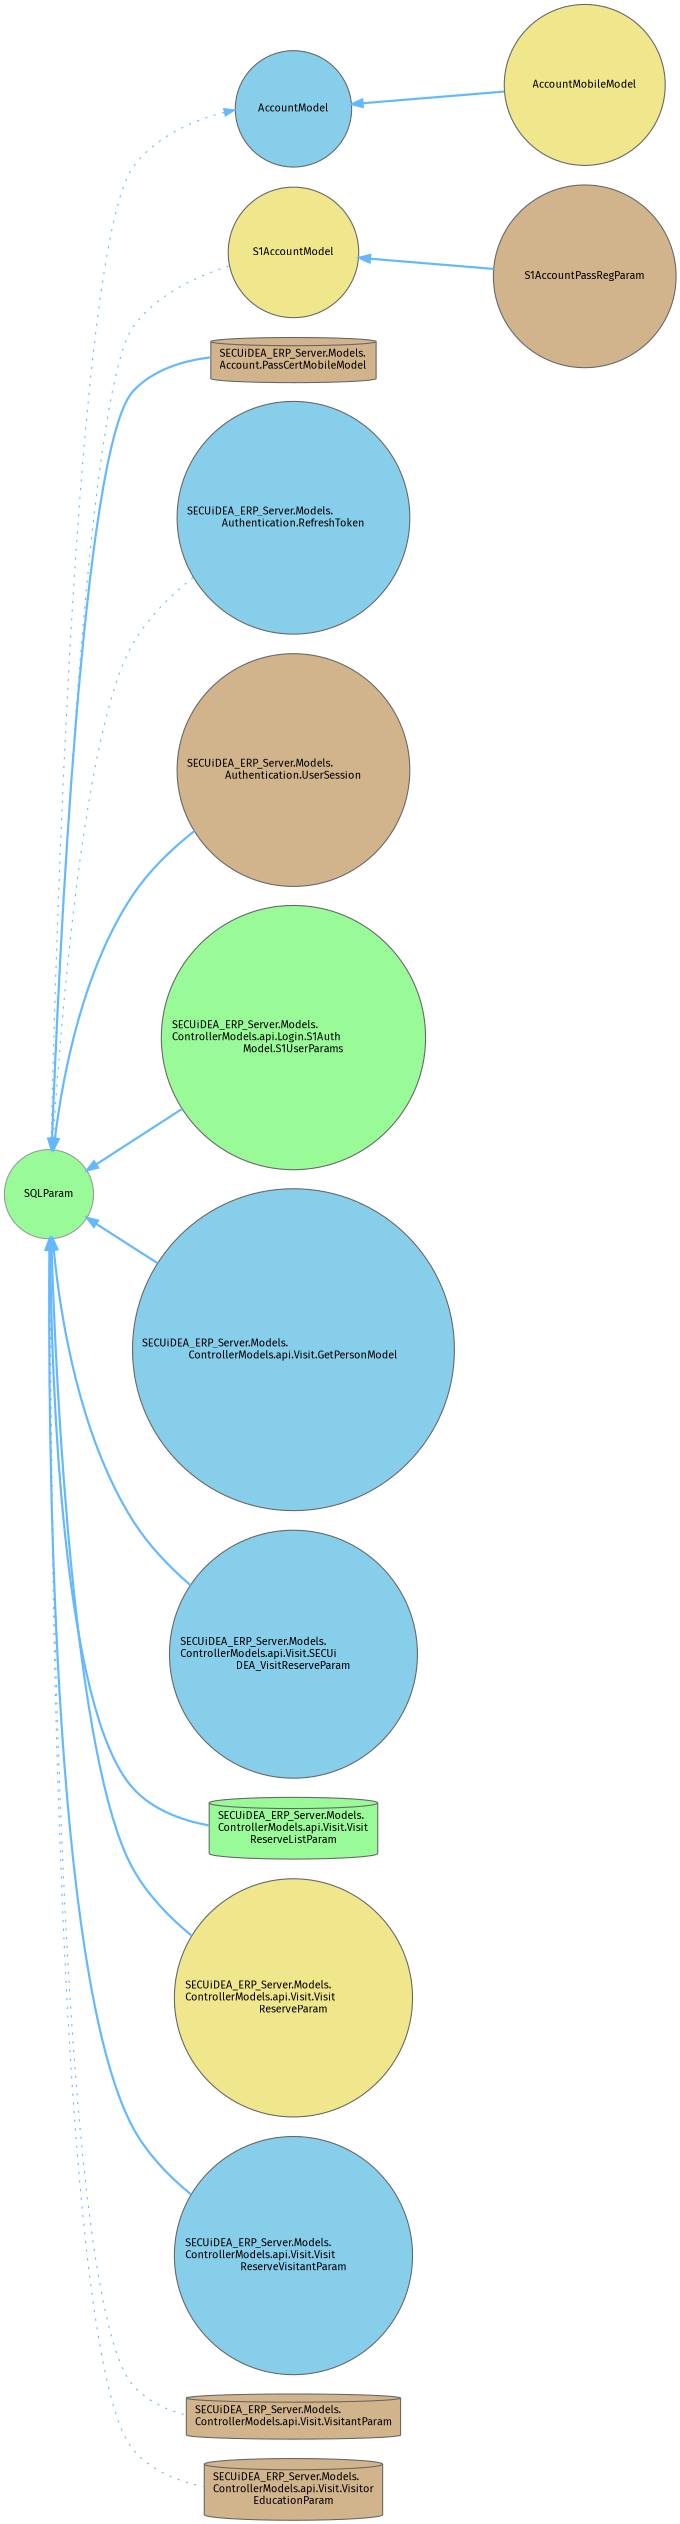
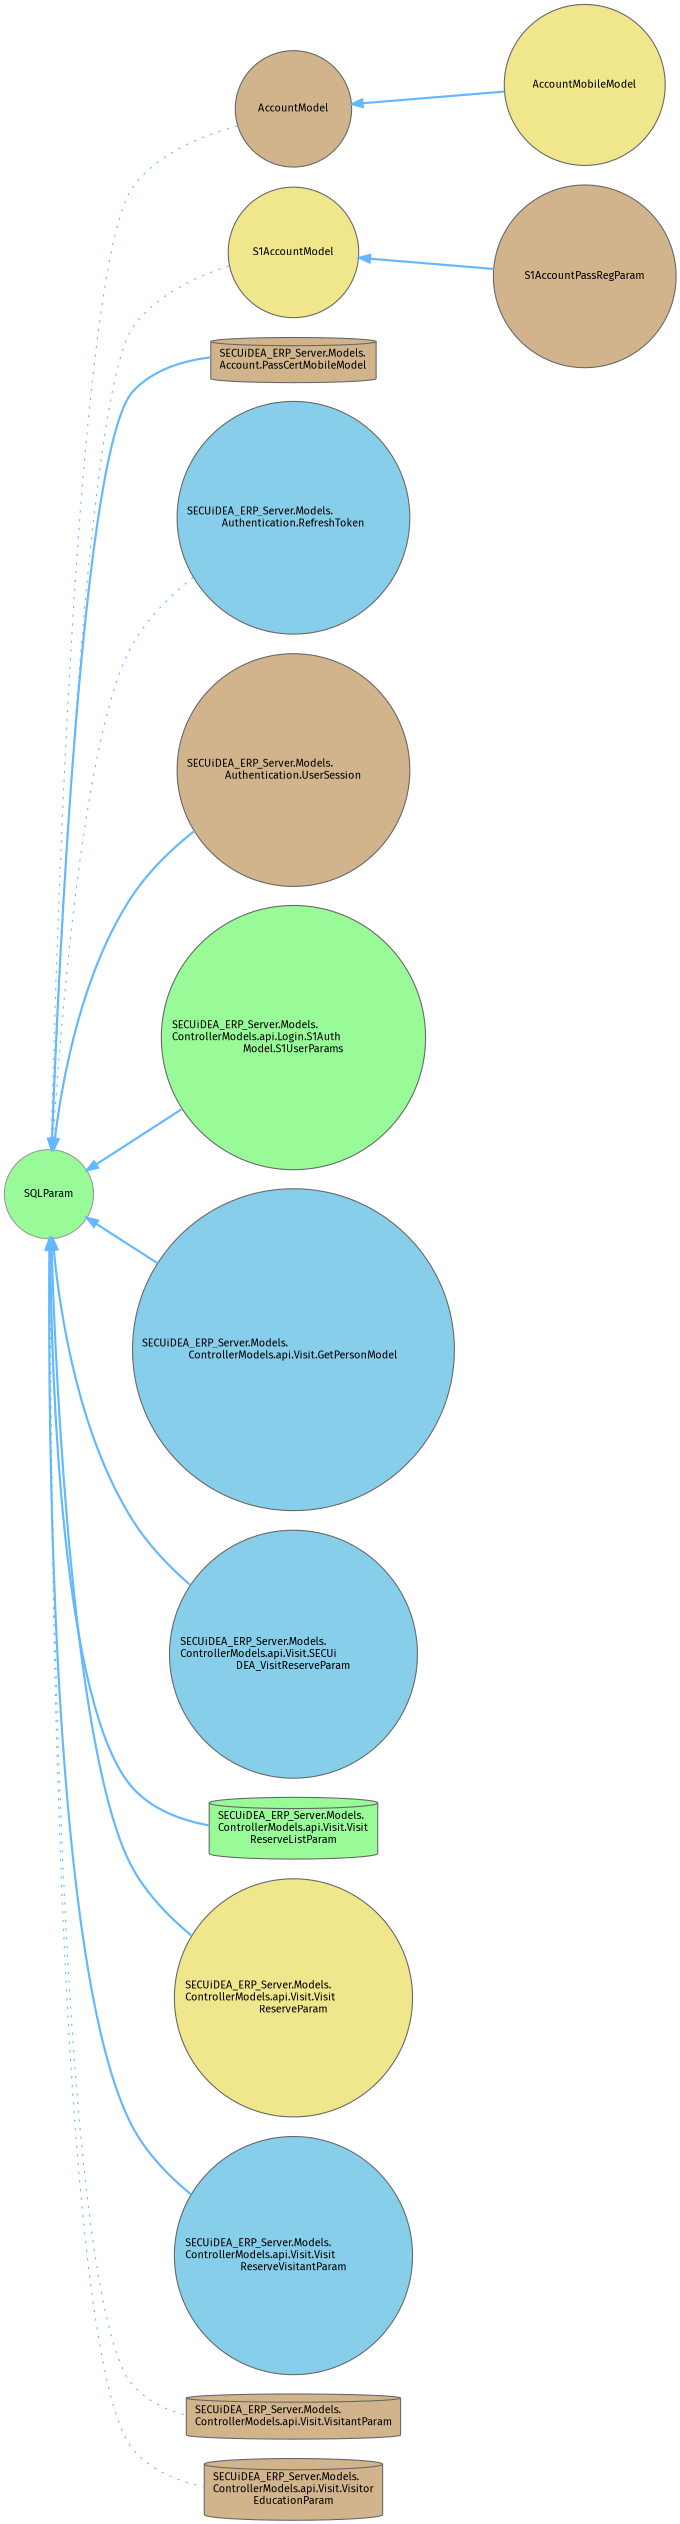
  digraph {
    fontname="Fira Sans"
    rankdir=LR
    node [color=grey40 fillcolor=tan fontname="Fira Sans" fontsize=10 shape=circle style=filled]
    edge [color=steelblue1 dir=back fontname="Fira Sans" fontsize=10 labelfontname=Helvetica labelfontsize=10 style=bold]
    n1 [color=grey60 fillcolor=palegreen height=0.2 label=SQLParam width=0.4]
-   n2 [fillcolor=skyblue height=0.2 label=AccountModel width=0.4]
+   n2 [height=0.2 label=AccountModel width=0.4]
    n3 [fillcolor=khaki height=0.2 label=S1AccountModel width=0.4]
    n4 [height=0.2 label="SECUiDEA_ERP_Server.Models.\lAccount.PassCertMobileModel" shape=cylinder width=0.4]
    n5 [fillcolor=skyblue height=0.2 label="SECUiDEA_ERP_Server.Models.\lAuthentication.RefreshToken" width=0.4]
    n6 [height=0.2 label="SECUiDEA_ERP_Server.Models.\lAuthentication.UserSession" width=0.4]
    n7 [fillcolor=palegreen height=0.2 label="SECUiDEA_ERP_Server.Models.\lControllerModels.api.Login.S1Auth\lModel.S1UserParams" width=0.4]
    n8 [fillcolor=skyblue height=0.2 label="SECUiDEA_ERP_Server.Models.\lControllerModels.api.Visit.GetPersonModel" width=0.4]
    n9 [fillcolor=skyblue height=0.2 label="SECUiDEA_ERP_Server.Models.\lControllerModels.api.Visit.SECUi\lDEA_VisitReserveParam" width=0.4]
    n10 [fillcolor=palegreen height=0.2 label="SECUiDEA_ERP_Server.Models.\lControllerModels.api.Visit.Visit\lReserveListParam" shape=cylinder width=0.4]
    n11 [fillcolor=khaki height=0.2 label="SECUiDEA_ERP_Server.Models.\lControllerModels.api.Visit.Visit\lReserveParam" width=0.4]
    n12 [fillcolor=skyblue height=0.2 label="SECUiDEA_ERP_Server.Models.\lControllerModels.api.Visit.Visit\lReserveVisitantParam" width=0.4]
    n13 [height=0.2 label="SECUiDEA_ERP_Server.Models.\lControllerModels.api.Visit.VisitantParam" shape=cylinder width=0.4]
    n14 [height=0.2 label="SECUiDEA_ERP_Server.Models.\lControllerModels.api.Visit.Visitor\lEducationParam" shape=cylinder width=0.4]
    n15 [fillcolor=khaki height=0.2 label=AccountMobileModel width=0.4]
    n16 [height=0.2 label=S1AccountPassRegParam width=0.4]
-   n2 -> n1 [style=dotted]
+   n1 -> n2 [style=dotted]
    n1 -> n3 [style=dotted]
    n1 -> n4
    n1 -> n5 [style=dotted]
    n1 -> n6
    n1 -> n7
    n1 -> n8
    n1 -> n9
    n1 -> n10
    n1 -> n11
    n1 -> n12
    n1 -> n13 [style=dotted]
    n1 -> n14 [style=dotted]
    n2 -> n15
    n3 -> n16
  }
